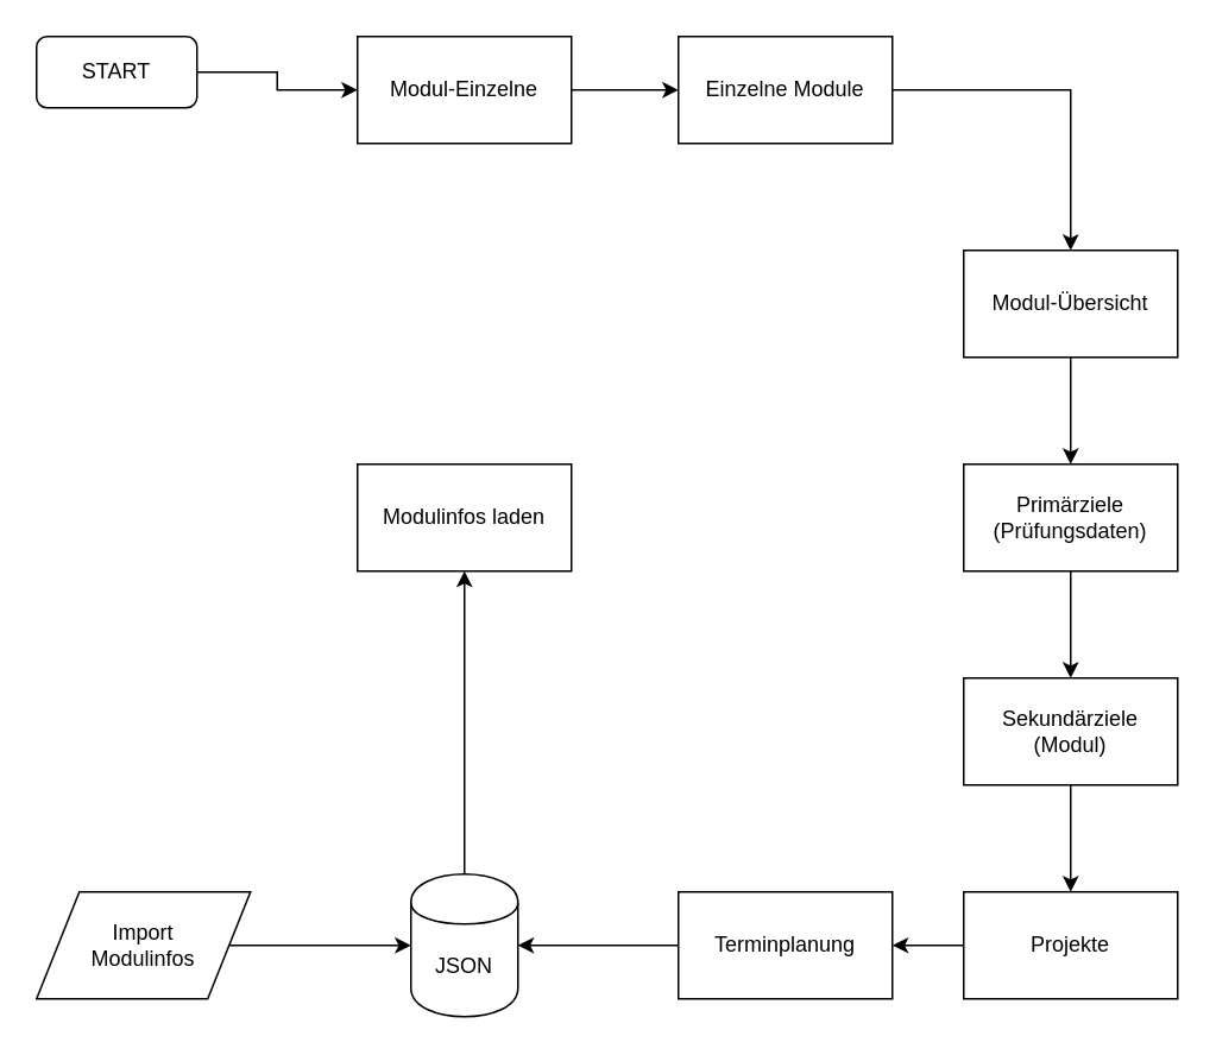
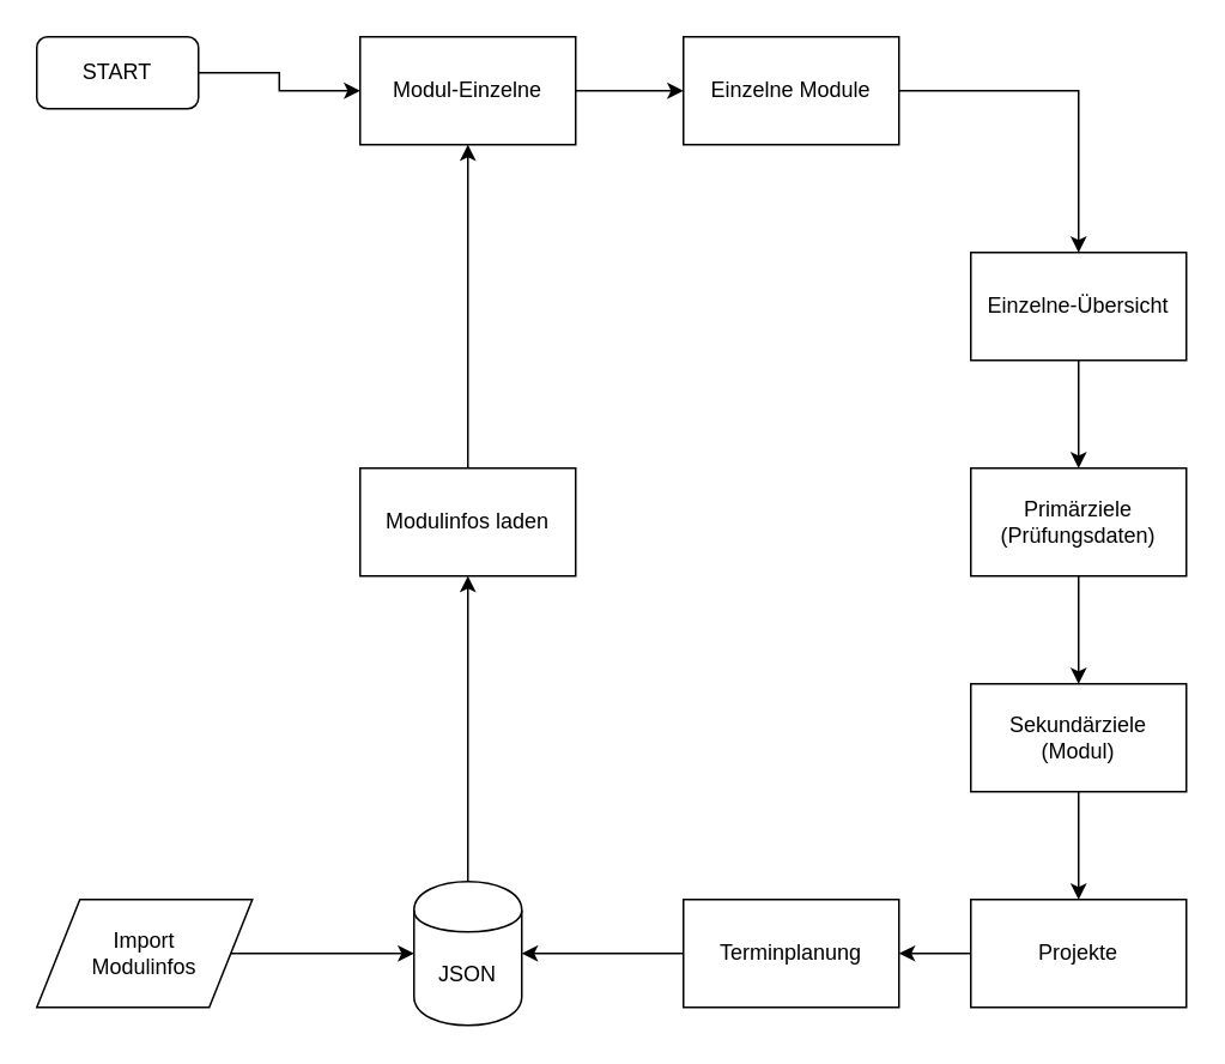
  <mxCell id="0" />
  <mxCell id="1" parent="0" />
  <mxCell id="2" value="" style="edgeStyle=orthogonalEdgeStyle;rounded=0;orthogonalLoop=1;jettySize=auto;html=1;" edge="1" parent="1" source="3" target="5"><mxGeometry relative="1" as="geometry" /></mxCell>
  <mxCell id="3" value="START" style="rounded=1;whiteSpace=wrap;html=1;" vertex="1" parent="1"><mxGeometry x="20" y="20" width="90" height="40" as="geometry" /></mxCell>
  <mxCell id="4" value="" style="edgeStyle=orthogonalEdgeStyle;rounded=0;orthogonalLoop=1;jettySize=auto;html=1;" edge="1" parent="1" source="5" target="7"><mxGeometry relative="1" as="geometry" /></mxCell>
  <mxCell id="5" value="Modul-Einzelne" style="rounded=0;whiteSpace=wrap;html=1;" vertex="1" parent="1"><mxGeometry x="200" y="20" width="120" height="60" as="geometry" /></mxCell>
  <mxCell id="6" value="" style="edgeStyle=orthogonalEdgeStyle;rounded=0;orthogonalLoop=1;jettySize=auto;html=1;entryX=0.5;entryY=0;entryDx=0;entryDy=0;" edge="1" parent="1" source="7" target="9"><mxGeometry relative="1" as="geometry"><mxPoint x="580" y="50" as="targetPoint" /></mxGeometry></mxCell>
  <mxCell id="7" value="Einzelne Module" style="rounded=0;whiteSpace=wrap;html=1;" vertex="1" parent="1"><mxGeometry x="380" y="20" width="120" height="60" as="geometry" /></mxCell>
  <mxCell id="8" value="" style="edgeStyle=orthogonalEdgeStyle;rounded=0;orthogonalLoop=1;jettySize=auto;html=1;" edge="1" parent="1" source="9" target="11"><mxGeometry relative="1" as="geometry" /></mxCell>
- <mxCell id="9" value="Modul-Übersicht" style="rounded=0;whiteSpace=wrap;html=1;" vertex="1" parent="1"><mxGeometry x="540" y="140" width="120" height="60" as="geometry" /></mxCell>
+ <mxCell id="9" value="Einzelne-Übersicht" style="rounded=0;whiteSpace=wrap;html=1;" vertex="1" parent="1"><mxGeometry x="540" y="140" width="120" height="60" as="geometry" /></mxCell>
  <mxCell id="10" value="" style="edgeStyle=orthogonalEdgeStyle;rounded=0;orthogonalLoop=1;jettySize=auto;html=1;" edge="1" parent="1" source="11" target="13"><mxGeometry relative="1" as="geometry" /></mxCell>
  <mxCell id="11" value="Primärziele&lt;br&gt;(Prüfungsdaten)" style="rounded=0;whiteSpace=wrap;html=1;" vertex="1" parent="1"><mxGeometry x="540" y="260" width="120" height="60" as="geometry" /></mxCell>
  <mxCell id="12" value="" style="edgeStyle=orthogonalEdgeStyle;rounded=0;orthogonalLoop=1;jettySize=auto;html=1;" edge="1" parent="1" source="13" target="15"><mxGeometry relative="1" as="geometry" /></mxCell>
  <mxCell id="13" value="Sekundärziele&lt;br&gt;(Modul)" style="rounded=0;whiteSpace=wrap;html=1;" vertex="1" parent="1"><mxGeometry x="540" y="380" width="120" height="60" as="geometry" /></mxCell>
  <mxCell id="14" value="" style="edgeStyle=orthogonalEdgeStyle;rounded=0;orthogonalLoop=1;jettySize=auto;html=1;" edge="1" parent="1" source="15" target="17"><mxGeometry relative="1" as="geometry" /></mxCell>
  <mxCell id="15" value="Projekte" style="rounded=0;whiteSpace=wrap;html=1;" vertex="1" parent="1"><mxGeometry x="540" y="500" width="120" height="60" as="geometry" /></mxCell>
  <mxCell id="16" value="" style="edgeStyle=orthogonalEdgeStyle;rounded=0;orthogonalLoop=1;jettySize=auto;html=1;entryX=1;entryY=0.5;entryDx=0;entryDy=0;" edge="1" parent="1" source="17" target="19"><mxGeometry relative="1" as="geometry"><mxPoint x="300" y="530" as="targetPoint" /></mxGeometry></mxCell>
  <mxCell id="17" value="Terminplanung" style="rounded=0;whiteSpace=wrap;html=1;" vertex="1" parent="1"><mxGeometry x="380" y="500" width="120" height="60" as="geometry" /></mxCell>
  <mxCell id="18" value="" style="edgeStyle=orthogonalEdgeStyle;rounded=0;orthogonalLoop=1;jettySize=auto;html=1;entryX=0.5;entryY=1;entryDx=0;entryDy=0;" edge="1" parent="1" source="19" target="21"><mxGeometry relative="1" as="geometry"><mxPoint x="260" y="410" as="targetPoint" /></mxGeometry></mxCell>
  <mxCell id="19" value="JSON" style="shape=cylinder;whiteSpace=wrap;html=1;boundedLbl=1;backgroundOutline=1;" vertex="1" parent="1"><mxGeometry x="230" y="490" width="60" height="80" as="geometry" /></mxCell>
+ <mxCell id="20" value="" style="edgeStyle=orthogonalEdgeStyle;rounded=0;orthogonalLoop=1;jettySize=auto;html=1;entryX=0.5;entryY=1;entryDx=0;entryDy=0;" edge="1" parent="1" source="21" target="5"><mxGeometry relative="1" as="geometry"><mxPoint x="260" y="180" as="targetPoint" /></mxGeometry></mxCell>
  <mxCell id="21" value="Modulinfos laden" style="rounded=0;whiteSpace=wrap;html=1;" vertex="1" parent="1"><mxGeometry x="200" y="260" width="120" height="60" as="geometry" /></mxCell>
  <mxCell id="22" value="" style="edgeStyle=orthogonalEdgeStyle;rounded=0;orthogonalLoop=1;jettySize=auto;html=1;entryX=0;entryY=0.5;entryDx=0;entryDy=0;" edge="1" parent="1" source="23" target="19"><mxGeometry relative="1" as="geometry"><mxPoint x="220" y="530" as="targetPoint" /></mxGeometry></mxCell>
  <mxCell id="23" value="Import&lt;br&gt;Modulinfos" style="shape=parallelogram;perimeter=parallelogramPerimeter;whiteSpace=wrap;html=1;" vertex="1" parent="1"><mxGeometry x="20" y="500" width="120" height="60" as="geometry" /></mxCell>
